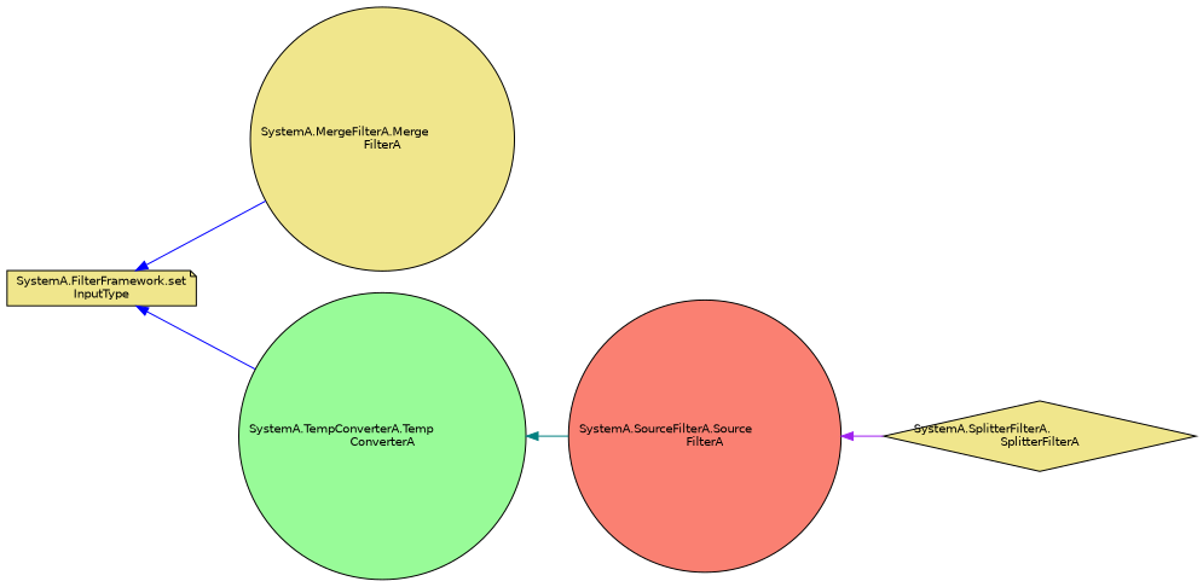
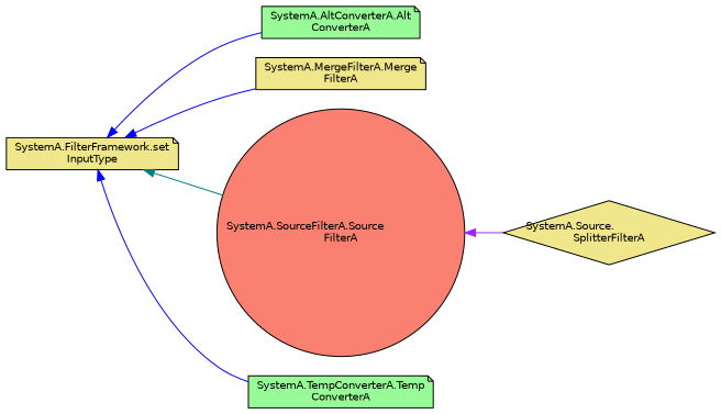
  digraph {
    rankdir=LR
    node [color=black fillcolor=khaki fontname=Helvetica fontsize=10 shape=note style=filled]
    edge [color=blue dir=back fontname=Helvetica fontsize=10 labelfontname=Helvetica labelfontsize=10 style=solid]
    n1 [fontcolor=black height=0.2 label="SystemA.FilterFramework.set\lInputType" width=0.4]
-   n3 [height=0.2 label="SystemA.MergeFilterA.Merge\lFilterA" shape=circle width=0.4]
+   n2 [fillcolor=palegreen height=0.2 label="SystemA.AltConverterA.Alt\lConverterA" width=0.4]
+   n3 [height=0.2 label="SystemA.MergeFilterA.Merge\lFilterA" width=0.4]
    n4 [fillcolor=salmon height=0.2 label="SystemA.SourceFilterA.Source\lFilterA" shape=circle width=0.4]
-   n5 [fillcolor=palegreen height=0.2 label="SystemA.TempConverterA.Temp\lConverterA" shape=circle width=0.4]
-   n6 [height=0.2 label="SystemA.SplitterFilterA.\lSplitterFilterA" shape=diamond width=0.4]
+   n5 [fillcolor=palegreen height=0.2 label="SystemA.TempConverterA.Temp\lConverterA" width=0.4]
+   n6 [height=0.2 label="SystemA.Source.\lSplitterFilterA" shape=diamond width=0.4]
+   n1 -> n2
    n1 -> n3
-   n5 -> n4 [color=teal]
+   n1 -> n4 [color=teal]
    n1 -> n5
    n4 -> n6 [color=purple]
  }
